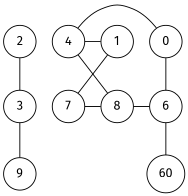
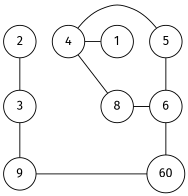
  graph {
    fontname="Fira Sans"
    node [fontname="Fira Sans" shape=circle]
    edge [fontname="Fira Sans"]
    n1 [label=9]
    n2 [label=60]
    n3 [label=3]
    n4 [label=6]
-   n5 [label=7]
    n6 [label=8]
    n7 [label=1]
    n8 [label=2]
    n9 [label=4]
-   n10 [label=0]
+   n10 [label=5]
    subgraph sub_1 {
      rank=same
      n1
      n2
    }
    subgraph sub_2 {
      rank=same
      n3
      n4
-     n5
      n6
    }
    subgraph sub_3 {
      rank=same
      n7
      n8
      n9
      n10
    }
+   n1 -- n2 [constraint=false]
    n3 -- n1
    n4 -- n2
-   n5 -- n6
    n6 -- n4
-   n7 -- n5
    n8 -- n3
    n9 -- n6
    n9 -- n7
    n9 -- n10
    n10 -- n4
  }
